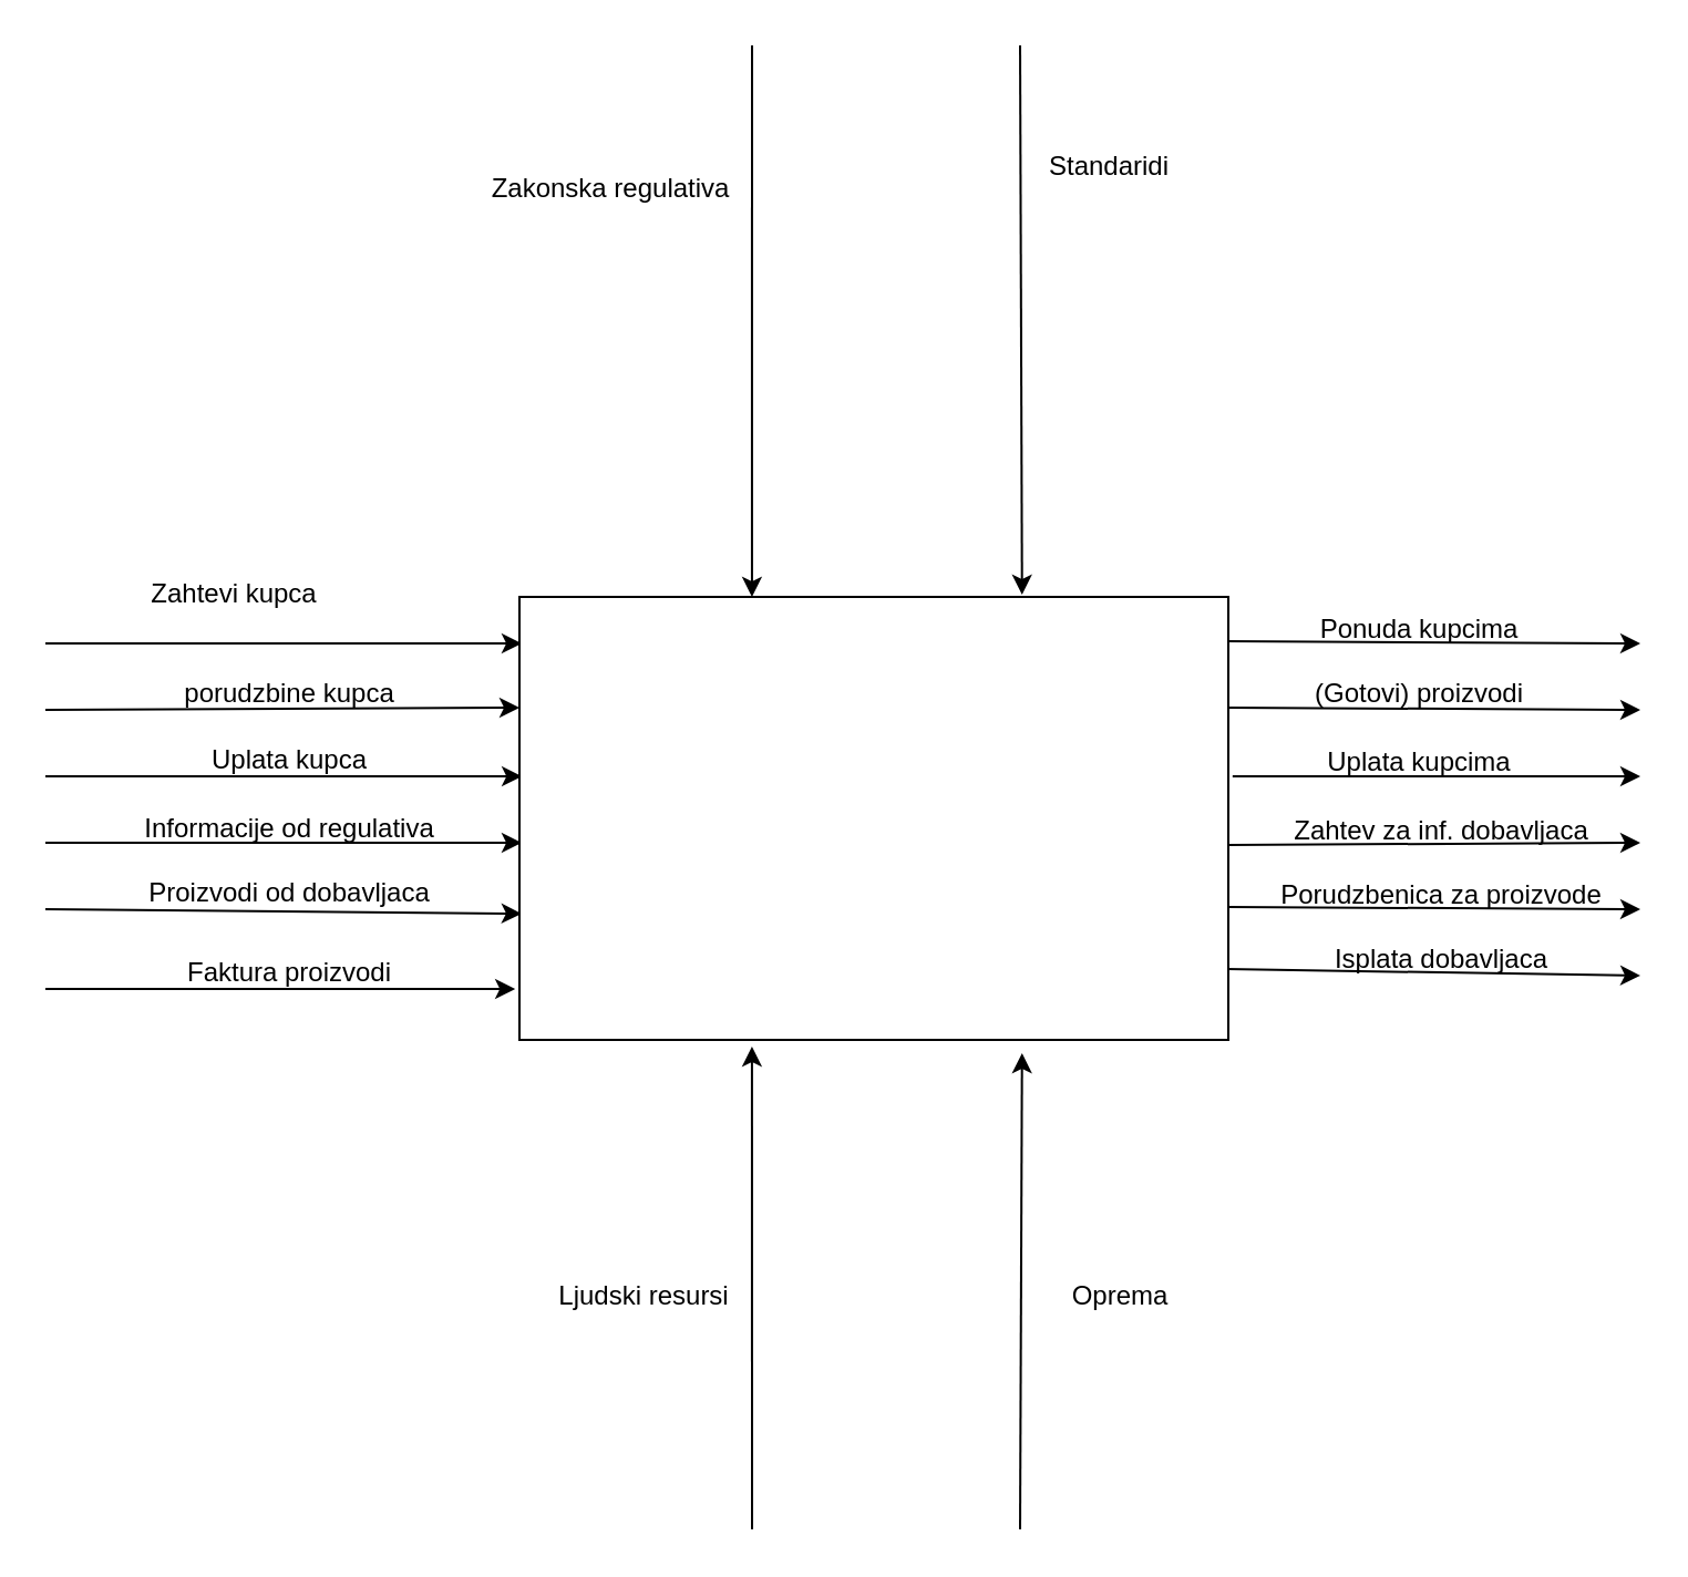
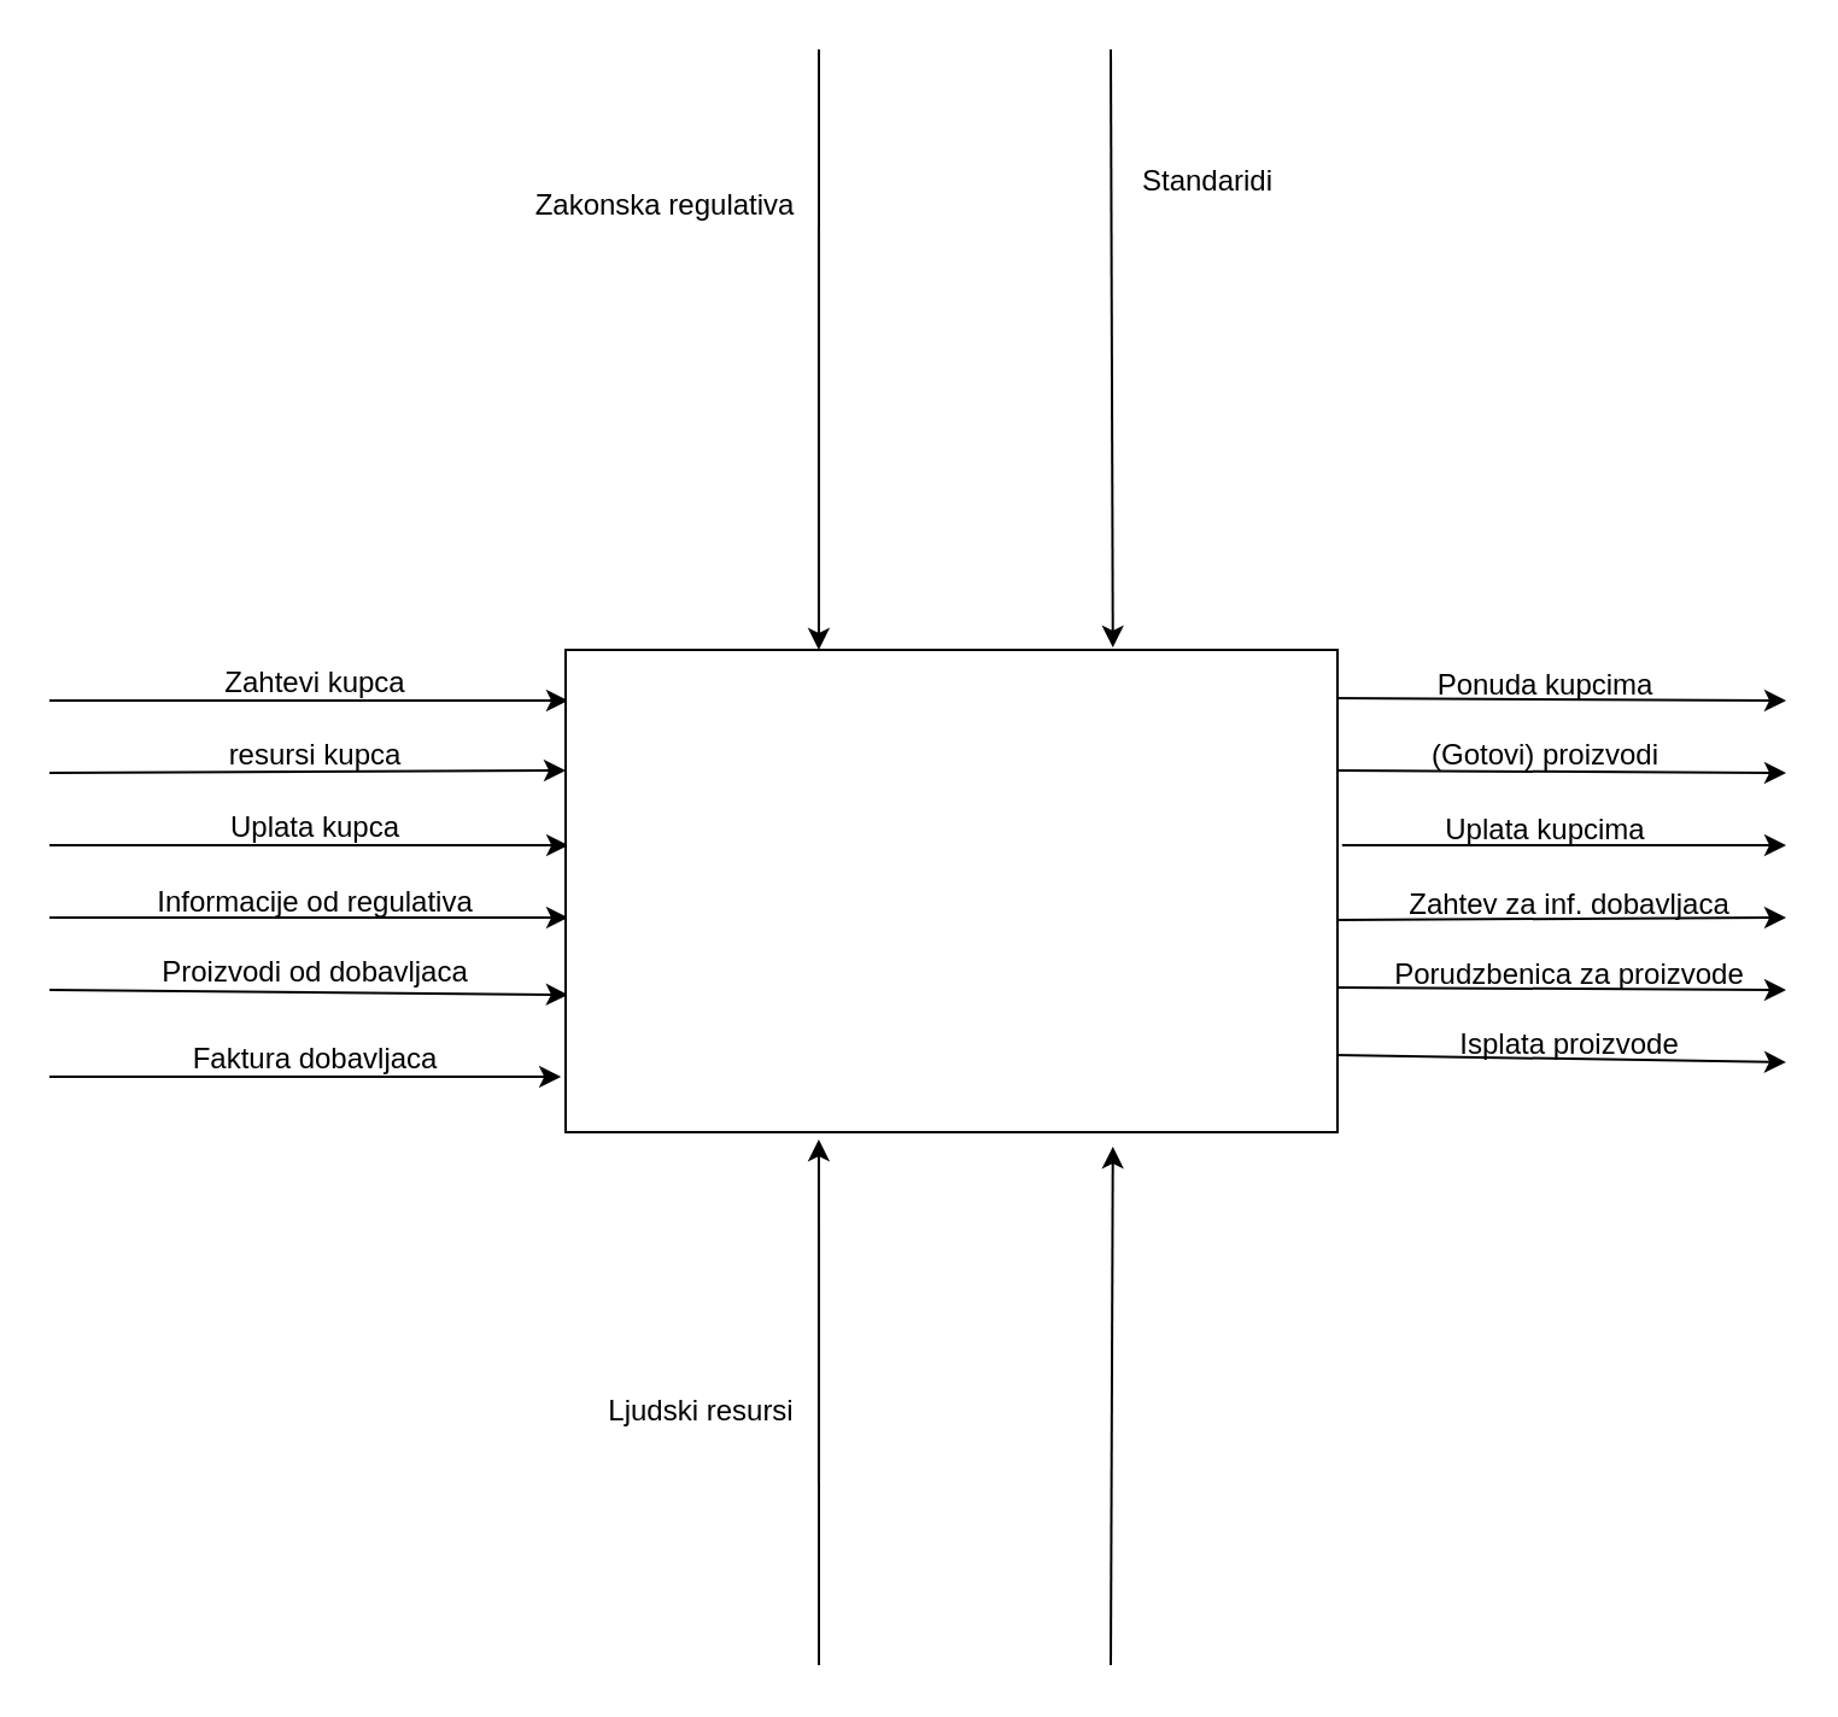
  <mxCell id="0" />
  <mxCell id="1" parent="0" />
  <mxCell id="2" value="" style="endArrow=classic;html=1;rounded=0;entryX=0.328;entryY=0;entryDx=0;entryDy=0;entryPerimeter=0;" edge="1" parent="1" target="27"><mxGeometry width="50" height="50" relative="1" as="geometry"><mxPoint x="339" y="20" as="sourcePoint" /><mxPoint x="470" y="100" as="targetPoint" /></mxGeometry></mxCell>
  <mxCell id="3" value="" style="endArrow=classic;html=1;rounded=0;entryX=0.709;entryY=-0.005;entryDx=0;entryDy=0;entryPerimeter=0;" edge="1" parent="1" target="27"><mxGeometry width="50" height="50" relative="1" as="geometry"><mxPoint x="460" y="20" as="sourcePoint" /><mxPoint x="420" y="360" as="targetPoint" /></mxGeometry></mxCell>
  <mxCell id="4" value="Zakonska regulativa" style="text;html=1;align=center;verticalAlign=middle;resizable=0;points=[];autosize=1;strokeColor=none;fillColor=none;" vertex="1" parent="1"><mxGeometry x="210" y="70" width="130" height="30" as="geometry" /></mxCell>
  <mxCell id="5" value="Standaridi" style="text;html=1;align=center;verticalAlign=middle;resizable=0;points=[];autosize=1;strokeColor=none;fillColor=none;" vertex="1" parent="1"><mxGeometry x="460" y="60" width="80" height="30" as="geometry" /></mxCell>
  <mxCell id="6" value="" style="endArrow=classic;html=1;rounded=0;exitX=0.997;exitY=0.84;exitDx=0;exitDy=0;exitPerimeter=0;" edge="1" parent="1" source="27"><mxGeometry width="50" height="50" relative="1" as="geometry"><mxPoint x="560" y="440" as="sourcePoint" /><mxPoint x="740" y="440" as="targetPoint" /></mxGeometry></mxCell>
  <mxCell id="7" value="" style="endArrow=classic;html=1;rounded=0;exitX=1;exitY=0.7;exitDx=0;exitDy=0;exitPerimeter=0;" edge="1" parent="1" source="27"><mxGeometry width="50" height="50" relative="1" as="geometry"><mxPoint x="560" y="410" as="sourcePoint" /><mxPoint x="740" y="410" as="targetPoint" /></mxGeometry></mxCell>
  <mxCell id="8" value="" style="endArrow=classic;html=1;rounded=0;exitX=1;exitY=0.56;exitDx=0;exitDy=0;exitPerimeter=0;" edge="1" parent="1" source="27"><mxGeometry width="50" height="50" relative="1" as="geometry"><mxPoint x="370" y="410" as="sourcePoint" /><mxPoint x="740" y="380" as="targetPoint" /></mxGeometry></mxCell>
  <mxCell id="9" value="" style="endArrow=classic;html=1;rounded=0;exitX=1.006;exitY=0.405;exitDx=0;exitDy=0;exitPerimeter=0;" edge="1" parent="1" source="27"><mxGeometry width="50" height="50" relative="1" as="geometry"><mxPoint x="370" y="410" as="sourcePoint" /><mxPoint x="740" y="350" as="targetPoint" /></mxGeometry></mxCell>
  <mxCell id="10" value="" style="endArrow=classic;html=1;rounded=0;exitX=1;exitY=0.25;exitDx=0;exitDy=0;" edge="1" parent="1" source="27"><mxGeometry width="50" height="50" relative="1" as="geometry"><mxPoint x="370" y="410" as="sourcePoint" /><mxPoint x="740" y="320" as="targetPoint" /></mxGeometry></mxCell>
  <mxCell id="11" value="" style="endArrow=classic;html=1;rounded=0;exitX=0.994;exitY=0.1;exitDx=0;exitDy=0;exitPerimeter=0;" edge="1" parent="1" source="27"><mxGeometry width="50" height="50" relative="1" as="geometry"><mxPoint x="560" y="290" as="sourcePoint" /><mxPoint x="740" y="290" as="targetPoint" /></mxGeometry></mxCell>
  <mxCell id="12" value="Ponuda kupcima" style="text;html=1;align=center;verticalAlign=middle;resizable=0;points=[];autosize=1;strokeColor=none;fillColor=none;" vertex="1" parent="1"><mxGeometry x="585" y="269" width="110" height="30" as="geometry" /></mxCell>
  <mxCell id="13" value="(Gotovi) proizvodi" style="text;html=1;align=center;verticalAlign=middle;resizable=0;points=[];autosize=1;strokeColor=none;fillColor=none;" vertex="1" parent="1"><mxGeometry x="580" y="298" width="120" height="30" as="geometry" /></mxCell>
  <mxCell id="14" value="Uplata kupcima" style="text;html=1;align=center;verticalAlign=middle;resizable=0;points=[];autosize=1;strokeColor=none;fillColor=none;" vertex="1" parent="1"><mxGeometry x="585" y="329" width="110" height="30" as="geometry" /></mxCell>
  <mxCell id="15" value="Zahtev za inf. dobavljaca" style="text;html=1;align=center;verticalAlign=middle;resizable=0;points=[];autosize=1;strokeColor=none;fillColor=none;" vertex="1" parent="1"><mxGeometry x="570" y="360" width="160" height="30" as="geometry" /></mxCell>
  <mxCell id="16" value="Porudzbenica za proizvode" style="text;html=1;align=center;verticalAlign=middle;resizable=0;points=[];autosize=1;strokeColor=none;fillColor=none;" vertex="1" parent="1"><mxGeometry x="565" y="389" width="170" height="30" as="geometry" /></mxCell>
- <mxCell id="17" value="Isplata dobavljaca" style="text;html=1;align=center;verticalAlign=middle;resizable=0;points=[];autosize=1;strokeColor=none;fillColor=none;" vertex="1" parent="1"><mxGeometry x="590" y="418" width="120" height="30" as="geometry" /></mxCell>
+ <mxCell id="17" value="Isplata proizvode" style="text;html=1;align=center;verticalAlign=middle;resizable=0;points=[];autosize=1;strokeColor=none;fillColor=none;" vertex="1" parent="1"><mxGeometry x="590" y="418" width="120" height="30" as="geometry" /></mxCell>
  <mxCell id="18" value="" style="endArrow=classic;html=1;rounded=0;" edge="1" parent="1" source="27"><mxGeometry width="50" height="50" relative="1" as="geometry"><mxPoint x="370" y="410" as="sourcePoint" /><mxPoint x="420" y="360" as="targetPoint" /></mxGeometry></mxCell>
  <mxCell id="19" value="" style="endArrow=classic;html=1;rounded=0;entryX=-0.019;entryY=0.735;entryDx=0;entryDy=0;entryPerimeter=0;" edge="1" parent="1"><mxGeometry width="50" height="50" relative="1" as="geometry"><mxPoint x="20" y="410" as="sourcePoint" /><mxPoint x="234.92" y="412" as="targetPoint" /></mxGeometry></mxCell>
  <mxCell id="20" value="" style="endArrow=classic;html=1;rounded=0;" edge="1" parent="1"><mxGeometry width="50" height="50" relative="1" as="geometry"><mxPoint x="20" y="380" as="sourcePoint" /><mxPoint x="235" y="380" as="targetPoint" /></mxGeometry></mxCell>
  <mxCell id="21" value="" style="endArrow=classic;html=1;rounded=0;entryX=-0.006;entryY=0.41;entryDx=0;entryDy=0;entryPerimeter=0;" edge="1" parent="1"><mxGeometry width="50" height="50" relative="1" as="geometry"><mxPoint x="20" y="350" as="sourcePoint" /><mxPoint x="235.08" y="350" as="targetPoint" /></mxGeometry></mxCell>
  <mxCell id="22" value="" style="endArrow=classic;html=1;rounded=0;entryX=0;entryY=0.25;entryDx=0;entryDy=0;" edge="1" parent="1" target="27"><mxGeometry width="50" height="50" relative="1" as="geometry"><mxPoint x="20" y="320" as="sourcePoint" /><mxPoint x="420" y="360" as="targetPoint" /></mxGeometry></mxCell>
  <mxCell id="23" value="" style="endArrow=classic;html=1;rounded=0;" edge="1" parent="1"><mxGeometry width="50" height="50" relative="1" as="geometry"><mxPoint x="20" y="290" as="sourcePoint" /><mxPoint x="235" y="290" as="targetPoint" /></mxGeometry></mxCell>
  <mxCell id="24" value="" style="endArrow=classic;html=1;rounded=0;entryX=0.709;entryY=1.03;entryDx=0;entryDy=0;entryPerimeter=0;" edge="1" parent="1" target="27"><mxGeometry width="50" height="50" relative="1" as="geometry"><mxPoint x="460" y="690" as="sourcePoint" /><mxPoint x="420" y="360" as="targetPoint" /></mxGeometry></mxCell>
  <mxCell id="25" value="" style="endArrow=classic;html=1;rounded=0;entryX=0.328;entryY=1.015;entryDx=0;entryDy=0;entryPerimeter=0;" edge="1" parent="1" target="27"><mxGeometry width="50" height="50" relative="1" as="geometry"><mxPoint x="339" y="690" as="sourcePoint" /><mxPoint x="420" y="360" as="targetPoint" /></mxGeometry></mxCell>
  <mxCell id="26" value="" style="endArrow=classic;html=1;rounded=0;" edge="1" parent="1" target="27"><mxGeometry width="50" height="50" relative="1" as="geometry"><mxPoint x="370" y="410" as="sourcePoint" /><mxPoint x="420" y="360" as="targetPoint" /></mxGeometry></mxCell>
  <mxCell id="27" value="" style="rounded=0;whiteSpace=wrap;html=1;" vertex="1" parent="1"><mxGeometry x="234" y="269" width="320" height="200" as="geometry" /></mxCell>
  <mxCell id="28" value="" style="endArrow=classic;html=1;rounded=0;entryX=-0.006;entryY=0.885;entryDx=0;entryDy=0;entryPerimeter=0;" edge="1" parent="1" target="27"><mxGeometry width="50" height="50" relative="1" as="geometry"><mxPoint x="20" y="446" as="sourcePoint" /><mxPoint x="420" y="360" as="targetPoint" /></mxGeometry></mxCell>
- <mxCell id="29" value="Zahtevi kupca" style="text;html=1;align=center;verticalAlign=middle;resizable=0;points=[];autosize=1;strokeColor=none;fillColor=none;" vertex="1" parent="1"><mxGeometry x="55" y="253" width="100" height="30" as="geometry" /></mxCell>
- <mxCell id="30" value="porudzbine kupca" style="text;html=1;align=center;verticalAlign=middle;resizable=0;points=[];autosize=1;strokeColor=none;fillColor=none;" vertex="1" parent="1"><mxGeometry x="70" y="298" width="120" height="30" as="geometry" /></mxCell>
+ <mxCell id="29" value="Zahtevi kupca" style="text;html=1;align=center;verticalAlign=middle;resizable=0;points=[];autosize=1;strokeColor=none;fillColor=none;" vertex="1" parent="1"><mxGeometry x="80" y="268" width="100" height="30" as="geometry" /></mxCell>
+ <mxCell id="30" value="resursi kupca" style="text;html=1;align=center;verticalAlign=middle;resizable=0;points=[];autosize=1;strokeColor=none;fillColor=none;" vertex="1" parent="1"><mxGeometry x="70" y="298" width="120" height="30" as="geometry" /></mxCell>
  <mxCell id="31" value="Uplata kupca" style="text;html=1;align=center;verticalAlign=middle;resizable=0;points=[];autosize=1;strokeColor=none;fillColor=none;" vertex="1" parent="1"><mxGeometry x="85" y="328" width="90" height="30" as="geometry" /></mxCell>
  <mxCell id="32" value="Informacije od regulativa" style="text;html=1;align=center;verticalAlign=middle;resizable=0;points=[];autosize=1;strokeColor=none;fillColor=none;" vertex="1" parent="1"><mxGeometry x="50" y="359" width="160" height="30" as="geometry" /></mxCell>
  <mxCell id="33" value="Proizvodi od dobavljaca" style="text;html=1;align=center;verticalAlign=middle;resizable=0;points=[];autosize=1;strokeColor=none;fillColor=none;" vertex="1" parent="1"><mxGeometry x="55" y="388" width="150" height="30" as="geometry" /></mxCell>
- <mxCell id="34" value="Faktura proizvodi" style="text;html=1;align=center;verticalAlign=middle;resizable=0;points=[];autosize=1;strokeColor=none;fillColor=none;" vertex="1" parent="1"><mxGeometry x="70" y="424" width="120" height="30" as="geometry" /></mxCell>
+ <mxCell id="34" value="Faktura dobavljaca" style="text;html=1;align=center;verticalAlign=middle;resizable=0;points=[];autosize=1;strokeColor=none;fillColor=none;" vertex="1" parent="1"><mxGeometry x="70" y="424" width="120" height="30" as="geometry" /></mxCell>
  <mxCell id="35" value="Ljudski resursi" style="text;html=1;align=center;verticalAlign=middle;resizable=0;points=[];autosize=1;strokeColor=none;fillColor=none;" vertex="1" parent="1"><mxGeometry x="240" y="570" width="100" height="30" as="geometry" /></mxCell>
- <mxCell id="36" value="Oprema" style="text;html=1;align=center;verticalAlign=middle;resizable=0;points=[];autosize=1;strokeColor=none;fillColor=none;" vertex="1" parent="1"><mxGeometry x="470" y="570" width="70" height="30" as="geometry" /></mxCell>
